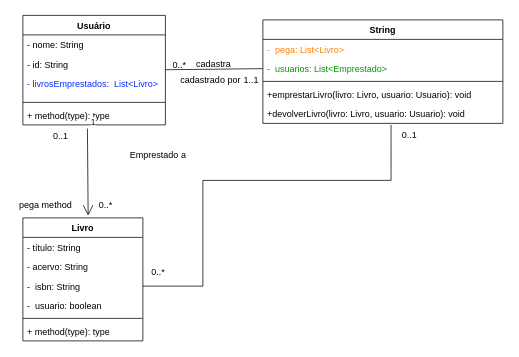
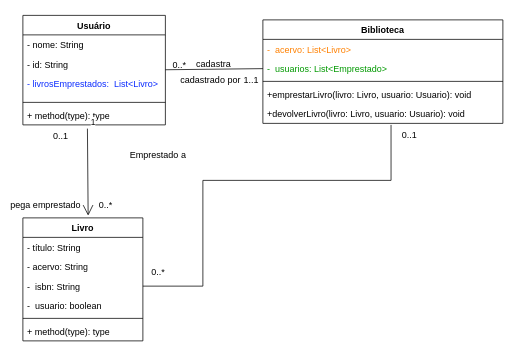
  <mxCell id="0" />
  <mxCell id="1" parent="0" />
  <mxCell id="2" value="&lt;font style=&quot;vertical-align: inherit;&quot;&gt;&lt;font style=&quot;vertical-align: inherit;&quot;&gt;&lt;font style=&quot;vertical-align: inherit;&quot;&gt;&lt;font style=&quot;vertical-align: inherit;&quot;&gt;Usuário&lt;/font&gt;&lt;/font&gt;&lt;/font&gt;&lt;/font&gt;" style="swimlane;fontStyle=1;align=center;verticalAlign=top;childLayout=stackLayout;horizontal=1;startSize=26;horizontalStack=0;resizeParent=1;resizeParentMax=0;resizeLast=0;collapsible=1;marginBottom=0;whiteSpace=wrap;html=1;" parent="1" vertex="1"><mxGeometry x="30" y="20" width="190" height="146" as="geometry" /></mxCell>
  <mxCell id="3" value="&lt;font style=&quot;vertical-align: inherit;&quot;&gt;&lt;font style=&quot;vertical-align: inherit;&quot;&gt;&lt;font style=&quot;vertical-align: inherit;&quot;&gt;&lt;font style=&quot;vertical-align: inherit;&quot;&gt;- nome: String&lt;/font&gt;&lt;/font&gt;&lt;/font&gt;&lt;/font&gt;" style="text;strokeColor=none;fillColor=none;align=left;verticalAlign=top;spacingLeft=4;spacingRight=4;overflow=hidden;rotatable=0;points=[[0,0.5],[1,0.5]];portConstraint=eastwest;whiteSpace=wrap;html=1;" parent="2" vertex="1"><mxGeometry y="26" width="190" height="26" as="geometry" /></mxCell>
  <mxCell id="4" value="&lt;font style=&quot;vertical-align: inherit;&quot;&gt;&lt;font style=&quot;vertical-align: inherit;&quot;&gt;&lt;font style=&quot;vertical-align: inherit;&quot;&gt;&lt;font style=&quot;vertical-align: inherit;&quot;&gt;&lt;font style=&quot;vertical-align: inherit;&quot;&gt;&lt;font style=&quot;vertical-align: inherit;&quot;&gt;- id: String&lt;/font&gt;&lt;/font&gt;&lt;/font&gt;&lt;/font&gt;&lt;/font&gt;&lt;/font&gt;" style="text;strokeColor=none;fillColor=none;align=left;verticalAlign=top;spacingLeft=4;spacingRight=4;overflow=hidden;rotatable=0;points=[[0,0.5],[1,0.5]];portConstraint=eastwest;whiteSpace=wrap;html=1;" parent="2" vertex="1"><mxGeometry y="52" width="190" height="26" as="geometry" /></mxCell>
  <mxCell id="5" value="&lt;font style=&quot;vertical-align: inherit;&quot;&gt;&lt;font style=&quot;vertical-align: inherit;&quot;&gt;- livrosEmprestados:&amp;nbsp; List&amp;lt;Livro&amp;gt;&lt;/font&gt;&lt;/font&gt;" style="text;align=left;verticalAlign=top;spacingLeft=4;spacingRight=4;overflow=hidden;rotatable=0;points=[[0,0.5],[1,0.5]];portConstraint=eastwest;whiteSpace=wrap;html=1;fontColor=#0A2BFF;" parent="2" vertex="1"><mxGeometry y="78" width="190" height="34" as="geometry" /></mxCell>
  <mxCell id="6" value="" style="line;strokeWidth=1;fillColor=none;align=left;verticalAlign=middle;spacingTop=-1;spacingLeft=3;spacingRight=3;rotatable=0;labelPosition=right;points=[];portConstraint=eastwest;strokeColor=inherit;" parent="2" vertex="1"><mxGeometry y="112" width="190" height="8" as="geometry" /></mxCell>
  <mxCell id="7" value="&lt;font style=&quot;vertical-align: inherit;&quot;&gt;&lt;font style=&quot;vertical-align: inherit;&quot;&gt;+ method(type): type&lt;/font&gt;&lt;/font&gt;" style="text;strokeColor=none;fillColor=none;align=left;verticalAlign=top;spacingLeft=4;spacingRight=4;overflow=hidden;rotatable=0;points=[[0,0.5],[1,0.5]];portConstraint=eastwest;whiteSpace=wrap;html=1;" parent="2" vertex="1"><mxGeometry y="120" width="190" height="26" as="geometry" /></mxCell>
- <mxCell id="8" value="&lt;font style=&quot;vertical-align: inherit;&quot;&gt;&lt;font style=&quot;vertical-align: inherit;&quot;&gt;String&lt;/font&gt;&lt;/font&gt;" style="swimlane;fontStyle=1;align=center;verticalAlign=top;childLayout=stackLayout;horizontal=1;startSize=26;horizontalStack=0;resizeParent=1;resizeParentMax=0;resizeLast=0;collapsible=1;marginBottom=0;whiteSpace=wrap;html=1;" parent="1" vertex="1"><mxGeometry x="350" y="26" width="320" height="138" as="geometry" /></mxCell>
- <mxCell id="9" value="&lt;font style=&quot;vertical-align: inherit;&quot;&gt;&lt;font style=&quot;vertical-align: inherit;&quot;&gt;-&amp;nbsp; pega: List&amp;lt;Livro&amp;gt;&lt;/font&gt;&lt;/font&gt;" style="text;strokeColor=none;fillColor=none;align=left;verticalAlign=top;spacingLeft=4;spacingRight=4;overflow=hidden;rotatable=0;points=[[0,0.5],[1,0.5]];portConstraint=eastwest;whiteSpace=wrap;html=1;fontColor=#FF8000;" parent="8" vertex="1"><mxGeometry y="26" width="320" height="26" as="geometry" /></mxCell>
+ <mxCell id="8" value="&lt;font style=&quot;vertical-align: inherit;&quot;&gt;&lt;font style=&quot;vertical-align: inherit;&quot;&gt;Biblioteca&lt;/font&gt;&lt;/font&gt;" style="swimlane;fontStyle=1;align=center;verticalAlign=top;childLayout=stackLayout;horizontal=1;startSize=26;horizontalStack=0;resizeParent=1;resizeParentMax=0;resizeLast=0;collapsible=1;marginBottom=0;whiteSpace=wrap;html=1;" parent="1" vertex="1"><mxGeometry x="350" y="26" width="320" height="138" as="geometry" /></mxCell>
+ <mxCell id="9" value="&lt;font style=&quot;vertical-align: inherit;&quot;&gt;&lt;font style=&quot;vertical-align: inherit;&quot;&gt;-&amp;nbsp; acervo: List&amp;lt;Livro&amp;gt;&lt;/font&gt;&lt;/font&gt;" style="text;strokeColor=none;fillColor=none;align=left;verticalAlign=top;spacingLeft=4;spacingRight=4;overflow=hidden;rotatable=0;points=[[0,0.5],[1,0.5]];portConstraint=eastwest;whiteSpace=wrap;html=1;fontColor=#FF8000;" parent="8" vertex="1"><mxGeometry y="26" width="320" height="26" as="geometry" /></mxCell>
  <mxCell id="10" value="&lt;font style=&quot;vertical-align: inherit;&quot;&gt;&lt;font style=&quot;vertical-align: inherit;&quot;&gt;-&amp;nbsp; usuarios: List&amp;lt;Emprestado&amp;gt;&lt;/font&gt;&lt;/font&gt;" style="text;strokeColor=none;fillColor=none;align=left;verticalAlign=top;spacingLeft=4;spacingRight=4;overflow=hidden;rotatable=0;points=[[0,0.5],[1,0.5]];portConstraint=eastwest;whiteSpace=wrap;html=1;fontColor=#009900;" parent="8" vertex="1"><mxGeometry y="52" width="320" height="26" as="geometry" /></mxCell>
  <mxCell id="11" value="" style="line;strokeWidth=1;fillColor=none;align=left;verticalAlign=middle;spacingTop=-1;spacingLeft=3;spacingRight=3;rotatable=0;labelPosition=right;points=[];portConstraint=eastwest;strokeColor=inherit;" parent="8" vertex="1"><mxGeometry y="78" width="320" height="8" as="geometry" /></mxCell>
  <mxCell id="12" value="&lt;font style=&quot;vertical-align: inherit;&quot;&gt;&lt;font style=&quot;vertical-align: inherit;&quot;&gt;+emprestarLivro(livro: Livro, usuario: Usuario): void&lt;/font&gt;&lt;/font&gt;" style="text;strokeColor=none;fillColor=none;align=left;verticalAlign=top;spacingLeft=4;spacingRight=4;overflow=hidden;rotatable=0;points=[[0,0.5],[1,0.5]];portConstraint=eastwest;whiteSpace=wrap;html=1;" parent="8" vertex="1"><mxGeometry y="86" width="320" height="26" as="geometry" /></mxCell>
  <mxCell id="13" value="&lt;font style=&quot;vertical-align: inherit;&quot;&gt;&lt;font style=&quot;vertical-align: inherit;&quot;&gt;+devolverLivro(livro: Livro, usuario: Usuario): void&lt;/font&gt;&lt;/font&gt;" style="text;strokeColor=none;fillColor=none;align=left;verticalAlign=top;spacingLeft=4;spacingRight=4;overflow=hidden;rotatable=0;points=[[0,0.5],[1,0.5]];portConstraint=eastwest;whiteSpace=wrap;html=1;" parent="8" vertex="1"><mxGeometry y="112" width="320" height="26" as="geometry" /></mxCell>
  <mxCell id="14" value="&lt;font style=&quot;vertical-align: inherit;&quot;&gt;&lt;font style=&quot;vertical-align: inherit;&quot;&gt;Livro&lt;/font&gt;&lt;/font&gt;" style="swimlane;fontStyle=1;align=center;verticalAlign=top;childLayout=stackLayout;horizontal=1;startSize=26;horizontalStack=0;resizeParent=1;resizeParentMax=0;resizeLast=0;collapsible=1;marginBottom=0;whiteSpace=wrap;html=1;" parent="1" vertex="1"><mxGeometry x="30" y="290" width="160" height="164" as="geometry" /></mxCell>
  <mxCell id="15" value="&lt;font style=&quot;vertical-align: inherit;&quot;&gt;&lt;font style=&quot;vertical-align: inherit;&quot;&gt;&lt;font style=&quot;vertical-align: inherit;&quot;&gt;&lt;font style=&quot;vertical-align: inherit;&quot;&gt;- título: String&lt;/font&gt;&lt;/font&gt;&lt;/font&gt;&lt;/font&gt;" style="text;strokeColor=none;fillColor=none;align=left;verticalAlign=top;spacingLeft=4;spacingRight=4;overflow=hidden;rotatable=0;points=[[0,0.5],[1,0.5]];portConstraint=eastwest;whiteSpace=wrap;html=1;" parent="14" vertex="1"><mxGeometry y="26" width="160" height="26" as="geometry" /></mxCell>
  <mxCell id="16" value="&lt;font style=&quot;vertical-align: inherit;&quot;&gt;&lt;font style=&quot;vertical-align: inherit;&quot;&gt;- acervo: String&lt;/font&gt;&lt;/font&gt;" style="text;strokeColor=none;fillColor=none;align=left;verticalAlign=top;spacingLeft=4;spacingRight=4;overflow=hidden;rotatable=0;points=[[0,0.5],[1,0.5]];portConstraint=eastwest;whiteSpace=wrap;html=1;" parent="14" vertex="1"><mxGeometry y="52" width="160" height="26" as="geometry" /></mxCell>
  <mxCell id="17" value="&lt;font style=&quot;vertical-align: inherit;&quot;&gt;&lt;font style=&quot;vertical-align: inherit;&quot;&gt;-&amp;nbsp; isbn: String&lt;/font&gt;&lt;/font&gt;" style="text;strokeColor=none;fillColor=none;align=left;verticalAlign=top;spacingLeft=4;spacingRight=4;overflow=hidden;rotatable=0;points=[[0,0.5],[1,0.5]];portConstraint=eastwest;whiteSpace=wrap;html=1;" parent="14" vertex="1"><mxGeometry y="78" width="160" height="26" as="geometry" /></mxCell>
  <mxCell id="18" value="&lt;font style=&quot;vertical-align: inherit;&quot;&gt;&lt;font style=&quot;vertical-align: inherit;&quot;&gt;-&amp;nbsp; usuario: boolean&lt;/font&gt;&lt;/font&gt;" style="text;strokeColor=none;fillColor=none;align=left;verticalAlign=top;spacingLeft=4;spacingRight=4;overflow=hidden;rotatable=0;points=[[0,0.5],[1,0.5]];portConstraint=eastwest;whiteSpace=wrap;html=1;" parent="14" vertex="1"><mxGeometry y="104" width="160" height="26" as="geometry" /></mxCell>
  <mxCell id="19" value="" style="line;strokeWidth=1;fillColor=none;align=left;verticalAlign=middle;spacingTop=-1;spacingLeft=3;spacingRight=3;rotatable=0;labelPosition=right;points=[];portConstraint=eastwest;strokeColor=inherit;" parent="14" vertex="1"><mxGeometry y="130" width="160" height="8" as="geometry" /></mxCell>
  <mxCell id="20" value="+ method(type): type" style="text;strokeColor=none;fillColor=none;align=left;verticalAlign=top;spacingLeft=4;spacingRight=4;overflow=hidden;rotatable=0;points=[[0,0.5],[1,0.5]];portConstraint=eastwest;whiteSpace=wrap;html=1;" parent="14" vertex="1"><mxGeometry y="138" width="160" height="26" as="geometry" /></mxCell>
  <mxCell id="21" value="1" style="endArrow=open;html=1;endSize=12;startArrow=none;startSize=14;startFill=0;align=left;verticalAlign=bottom;rounded=0;exitX=0.453;exitY=1.192;exitDx=0;exitDy=0;exitPerimeter=0;entryX=0.544;entryY=-0.018;entryDx=0;entryDy=0;entryPerimeter=0;endFill=0;strokeWidth=1;" edge="1" parent="1" source="7" target="14"><mxGeometry x="-1" y="3" relative="1" as="geometry"><mxPoint x="200" y="260" as="sourcePoint" /><mxPoint x="360" y="260" as="targetPoint" /></mxGeometry></mxCell>
  <mxCell id="22" value="Emprestado a" style="text;html=1;align=center;verticalAlign=middle;resizable=0;points=[];autosize=1;strokeColor=none;fillColor=none;" vertex="1" parent="1"><mxGeometry x="160" y="191" width="100" height="30" as="geometry" /></mxCell>
- <mxCell id="23" value="&lt;span style=&quot;font-weight: normal;&quot;&gt;pega method&lt;/span&gt;" style="text;align=center;fontStyle=1;verticalAlign=middle;spacingLeft=3;spacingRight=3;strokeColor=none;rotatable=0;points=[[0,0.5],[1,0.5]];portConstraint=eastwest;html=1;" vertex="1" parent="1"><mxGeometry x="20" y="260" width="80" height="26" as="geometry" /></mxCell>
+ <mxCell id="23" value="&lt;span style=&quot;font-weight: normal;&quot;&gt;pega emprestado&lt;/span&gt;" style="text;align=center;fontStyle=1;verticalAlign=middle;spacingLeft=3;spacingRight=3;strokeColor=none;rotatable=0;points=[[0,0.5],[1,0.5]];portConstraint=eastwest;html=1;" vertex="1" parent="1"><mxGeometry x="20" y="260" width="80" height="26" as="geometry" /></mxCell>
  <mxCell id="24" value="0..*" style="text;html=1;align=center;verticalAlign=middle;resizable=0;points=[];autosize=1;strokeColor=none;fillColor=none;" vertex="1" parent="1"><mxGeometry x="120" y="258" width="40" height="30" as="geometry" /></mxCell>
  <mxCell id="25" value="0..1" style="text;html=1;align=center;verticalAlign=middle;resizable=0;points=[];autosize=1;strokeColor=none;fillColor=none;" vertex="1" parent="1"><mxGeometry x="60" y="166" width="40" height="30" as="geometry" /></mxCell>
  <mxCell id="26" value="" style="endArrow=none;startArrow=none;endFill=0;startFill=0;html=1;rounded=0;exitX=0.995;exitY=0.808;exitDx=0;exitDy=0;exitPerimeter=0;entryX=0;entryY=0.5;entryDx=0;entryDy=0;" edge="1" parent="1" target="10"><mxGeometry width="160" relative="1" as="geometry"><mxPoint x="220" y="92.508" as="sourcePoint" /><mxPoint x="340.95" y="92.5" as="targetPoint" /></mxGeometry></mxCell>
  <mxCell id="27" style="rounded=0;orthogonalLoop=1;jettySize=auto;html=1;exitX=0.534;exitY=1.077;exitDx=0;exitDy=0;entryX=1;entryY=0.5;entryDx=0;entryDy=0;exitPerimeter=0;edgeStyle=orthogonalEdgeStyle;elbow=vertical;endArrow=none;endFill=0;" edge="1" parent="1" source="13" target="17"><mxGeometry relative="1" as="geometry"><mxPoint x="290" y="250" as="targetPoint" /><Array as="points"><mxPoint x="521" y="240" /><mxPoint x="270" y="240" /><mxPoint x="270" y="381" /></Array></mxGeometry></mxCell>
  <mxCell id="28" value="0..*" style="text;html=1;align=center;verticalAlign=middle;whiteSpace=wrap;rounded=0;" vertex="1" parent="1"><mxGeometry x="209" y="72" width="60" height="30" as="geometry" /></mxCell>
  <mxCell id="29" value="0..*" style="text;html=1;align=center;verticalAlign=middle;resizable=0;points=[];autosize=1;strokeColor=none;fillColor=none;" vertex="1" parent="1"><mxGeometry x="190" y="348" width="40" height="30" as="geometry" /></mxCell>
  <mxCell id="30" value="0..1" style="text;html=1;align=center;verticalAlign=middle;resizable=0;points=[];autosize=1;strokeColor=none;fillColor=none;" vertex="1" parent="1"><mxGeometry x="525" y="165" width="40" height="30" as="geometry" /></mxCell>
  <mxCell id="31" value="cadastra" style="text;html=1;align=center;verticalAlign=middle;resizable=0;points=[];autosize=1;strokeColor=none;fillColor=none;" vertex="1" parent="1"><mxGeometry x="249" y="70" width="70" height="30" as="geometry" /></mxCell>
  <mxCell id="32" value="1..1" style="text;html=1;align=center;verticalAlign=middle;resizable=0;points=[];autosize=1;strokeColor=none;fillColor=none;" vertex="1" parent="1"><mxGeometry x="314" y="92" width="40" height="30" as="geometry" /></mxCell>
  <mxCell id="33" value="cadastrado por" style="text;html=1;align=center;verticalAlign=middle;resizable=0;points=[];autosize=1;strokeColor=none;fillColor=none;" vertex="1" parent="1"><mxGeometry x="230" y="92" width="100" height="30" as="geometry" /></mxCell>
